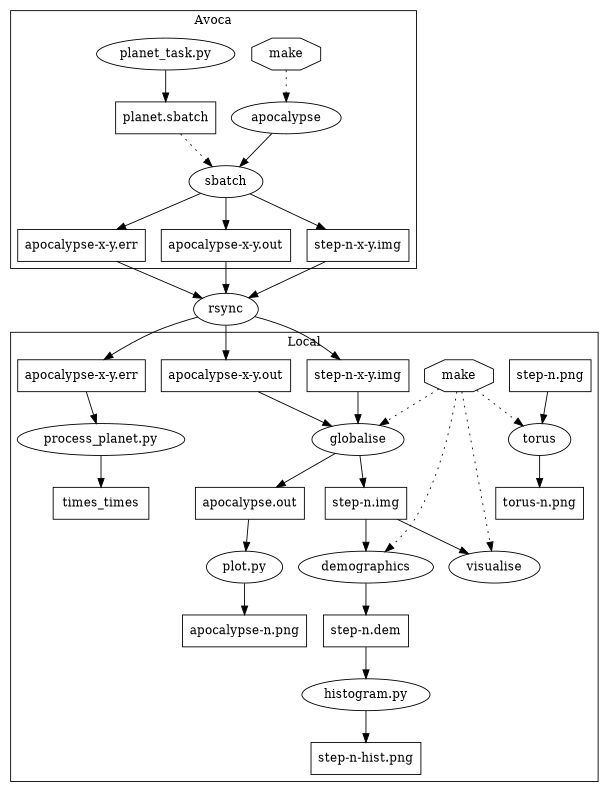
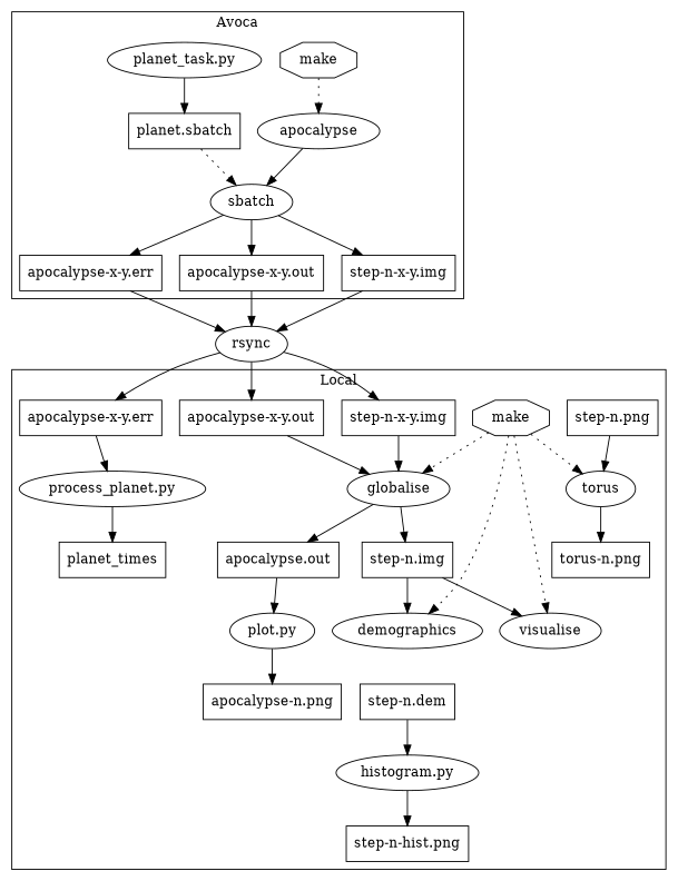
  digraph {
    node [shape=box]
    n1 [label=make shape=octagon]
    apocalypse [shape=oval]
    sbatch [shape=oval]
    n4 [label="planet_task.py" shape=oval]
    n5 [label="planet.sbatch"]
    n6 [label="apocalypse-x-y.err"]
    n7 [label="apocalypse-x-y.out"]
    n8 [label="step-n-x-y.img"]
    n9 [label=make shape=octagon]
    globalise [shape=oval]
    visualise [shape=oval]
    demographics [shape=oval]
    torus [shape=oval]
    n14 [label="apocalypse.out"]
    n15 [label="step-n.img"]
    n16 [label="step-n.png"]
    n17 [label="step-n.dem"]
    n18 [label="plot.py" shape=oval]
    n19 [label="apocalypse-n.png"]
    n20 [label="histogram.py" shape=oval]
    n21 [label="step-n-hist.png"]
    n22 [label="torus-n.png"]
    n23 [label="process_planet.py" shape=oval]
-   n24 [label=times_times]
+   n24 [label=planet_times]
    n25 [label="apocalypse-x-y.err"]
    n26 [label="apocalypse-x-y.out"]
    n27 [label="step-n-x-y.img"]
    rsync [shape=oval]
    subgraph cluster_1 {
      label=Avoca
      n1
      apocalypse
      sbatch
      n4
      n5
      n6
      n7
      n8
    }
    subgraph cluster_2 {
      label=Local
      n9
      globalise
      visualise
      demographics
      torus
      n14
      n15
      n16
      n17
      n18
      n19
      n20
      n21
      n22
      n23
      n24
      n25
      n26
      n27
    }
    n1 -> apocalypse [style=dotted]
    apocalypse -> sbatch
    sbatch -> n6
    sbatch -> n7
    sbatch -> n8
    n4 -> n5
    n5 -> sbatch [style=dotted]
    n6 -> rsync
    n7 -> rsync
    n8 -> rsync
    n9 -> globalise [style=dotted]
    n9 -> visualise [style=dotted]
    n9 -> demographics [style=dotted]
    n9 -> torus [style=dotted]
    globalise -> n14
    globalise -> n15
-   demographics -> n17
    torus -> n22
    n14 -> n18
    n15 -> visualise
    n15 -> demographics
    n16 -> torus
    n17 -> n20
    n18 -> n19
    n20 -> n21
    n23 -> n24
    n25 -> n23
    n26 -> globalise
    n27 -> globalise
    rsync -> n25
    rsync -> n26
    rsync -> n27
  }
